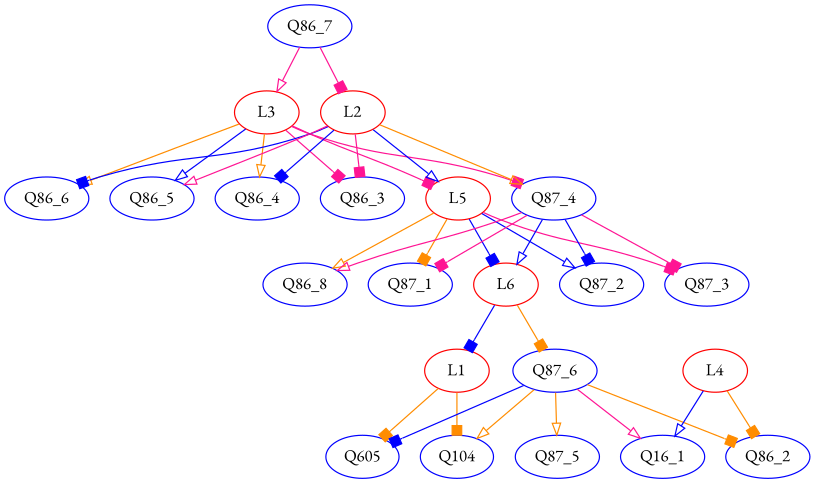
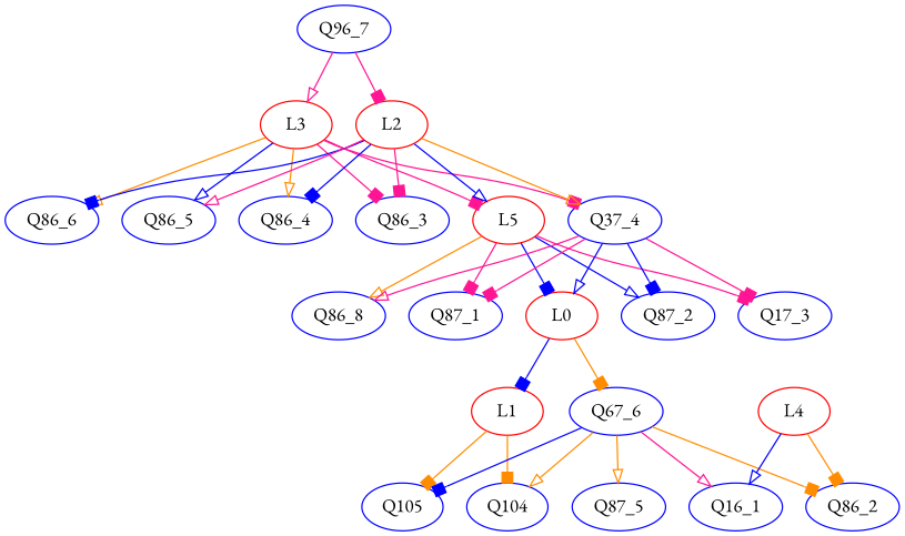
  digraph {
    fontname="EB Garamond"
    node [color=blue fontname="EB Garamond"]
    edge [arrowhead=box color=deeppink fontname="EB Garamond"]
-   Q86_7
+   Q86_7 [label=Q96_7]
    L3 [color=red]
    L2 [color=red]
-   Q87_3
+   Q87_3 [label=Q17_3]
    Q86_8
    Q86_6
    Q86_5
    Q86_4
    Q86_3
    L5 [color=red]
-   Q87_4
+   Q87_4 [label=Q37_4]
    Q87_1
    L1 [color=red]
    Q104
-   Q105 [label=Q605]
-   L6 [color=red]
-   Q87_6
+   Q105
+   L6 [color=red label=L0]
+   Q87_6 [label=Q67_6]
    Q86_2
    Q87_5
    n20 [label=Q16_1]
    Q87_2
    L4 [color=red]
    subgraph sub_1 {
    }
    subgraph sub_2 {
      Q86_7
      L3
      L2
      Q87_3
      Q86_8
      Q86_6
      Q86_5
      Q86_4
      Q86_3
      L5
      Q87_4
      Q87_1
      L1
      Q104
      Q105
      L6
      Q87_6
      Q86_2
      Q87_5
      n20
      Q87_2
      L4
    }
    Q86_7 -> L3 [arrowhead=onormal]
    Q86_7 -> L2
    L3 -> Q86_6 [arrowhead=onormal color=darkorange]
    L3 -> Q86_5 [arrowhead=onormal color=blue]
    L3 -> Q86_4 [arrowhead=onormal color=darkorange]
    L3 -> Q86_3
    L3 -> L5
    L3 -> Q87_4
    L2 -> Q86_6 [color=blue]
    L2 -> Q86_5 [arrowhead=onormal]
    L2 -> Q86_4 [color=blue]
    L2 -> Q86_3
    L2 -> L5 [arrowhead=onormal color=blue]
    L2 -> Q87_4 [arrowhead=onormal color=darkorange]
    L5 -> Q87_3
    L5 -> Q86_8 [arrowhead=onormal color=darkorange]
-   L5 -> Q87_1 [color=darkorange]
+   L5 -> Q87_1
    L5 -> L6 [color=blue]
    L5 -> Q87_2 [arrowhead=onormal color=blue]
    Q87_4 -> Q87_3
    Q87_4 -> Q86_8 [arrowhead=onormal]
    Q87_4 -> Q87_1
    Q87_4 -> L6 [arrowhead=onormal color=blue]
    Q87_4 -> Q87_2 [color=blue]
    L1 -> Q104 [color=darkorange]
    L1 -> Q105 [color=darkorange]
    L6 -> L1 [color=blue]
    L6 -> Q87_6 [color=darkorange]
    Q87_6 -> Q104 [arrowhead=onormal color=darkorange]
    Q87_6 -> Q105 [color=blue]
    Q87_6 -> Q86_2 [color=darkorange]
    Q87_6 -> Q87_5 [arrowhead=onormal color=darkorange]
    Q87_6 -> n20 [arrowhead=onormal]
    L4 -> Q86_2 [color=darkorange]
    L4 -> n20 [arrowhead=onormal color=blue]
  }
